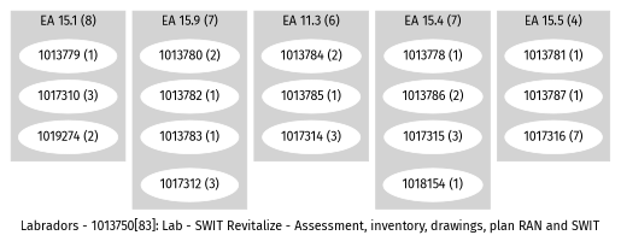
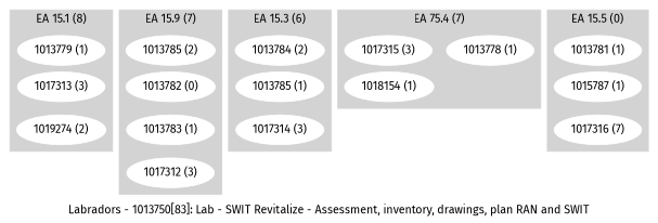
  digraph {
    fontname="Fira Sans"
    label="Labradors - 1013750[83]: Lab - SWIT Revitalize - Assessment, inventory, drawings, plan RAN and SWIT"
    ranksep=.1
    node [color=white fontname="Fira Sans" style=filled]
    edge [fontname="Fira Sans" style=invis]
    "1013779 (1)"
-   "1017310 (3)"
+   "1017310 (3)" [label="1017313 (3)"]
    n3 [label="1019274 (2)"]
-   "1013780 (2)"
-   "1013782 (1)"
+   "1013780 (2)" [label="1013785 (2)"]
+   "1013782 (1)" [label="1013782 (0)"]
    "1013783 (1)"
    "1017312 (3)"
    "1013784 (2)"
    "1013785 (1)"
    "1017314 (3)"
    "1013778 (1)"
-   "1013786 (2)"
    "1017315 (3)"
    "1018154 (1)"
    "1013781 (1)"
-   "1013787 (1)"
+   "1013787 (1)" [label="1015787 (1)"]
    n17 [label="1017316 (7)"]
    subgraph cluster_1 {
      color=lightgrey
      label="EA 15.1 (8)"
      style=filled
      "1013779 (1)"
      "1017310 (3)"
      n3
    }
    subgraph cluster_2 {
      color=lightgrey
      label="EA 15.9 (7)"
      style=filled
      "1013780 (2)"
      "1013782 (1)"
      "1013783 (1)"
      "1017312 (3)"
    }
    subgraph cluster_3 {
      color=lightgrey
-     label="EA 11.3 (6)"
+     label="EA 15.3 (6)"
      style=filled
      "1013784 (2)"
      "1013785 (1)"
      "1017314 (3)"
    }
    subgraph cluster_4 {
      color=lightgrey
-     label="EA 15.4 (7)"
+     label="EA 75.4 (7)"
      style=filled
      "1013778 (1)"
-     "1013786 (2)"
      "1017315 (3)"
      "1018154 (1)"
    }
    subgraph cluster_5 {
      color=lightgrey
-     label="EA 15.5 (4)"
+     label="EA 15.5 (0)"
      style=filled
      "1013781 (1)"
      "1013787 (1)"
      n17
    }
    "1013779 (1)" -> "1017310 (3)"
    "1017310 (3)" -> n3
    "1013780 (2)" -> "1013782 (1)"
    "1013782 (1)" -> "1013783 (1)"
    "1013783 (1)" -> "1017312 (3)"
    "1013784 (2)" -> "1013785 (1)"
    "1013785 (1)" -> "1017314 (3)"
-   "1013778 (1)" -> "1013786 (2)"
-   "1013786 (2)" -> "1017315 (3)"
    "1017315 (3)" -> "1018154 (1)"
    "1013781 (1)" -> "1013787 (1)"
    "1013787 (1)" -> n17
  }
